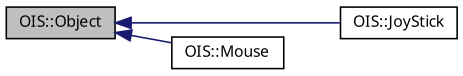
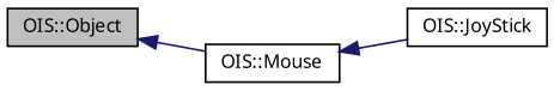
  digraph {
    rankdir=LR
    node [color=black fillcolor=white fontname="FreeSans.ttf" fontsize=10 shape=record style=filled]
    edge [color=midnightblue dir=back fontname="FreeSans.ttf" fontsize=10 labelfontname="FreeSans.ttf" labelfontsize=10 style=solid]
    n1 [fillcolor=grey75 fontcolor=black height=0.2 label="OIS::Object" width=0.4]
    n2 [height=0.2 label="OIS::JoyStick" width=0.4]
    n3 [height=0.2 label="OIS::Mouse" width=0.4]
-   n1 -> n2
+   n3 -> n2
    n1 -> n3
  }
